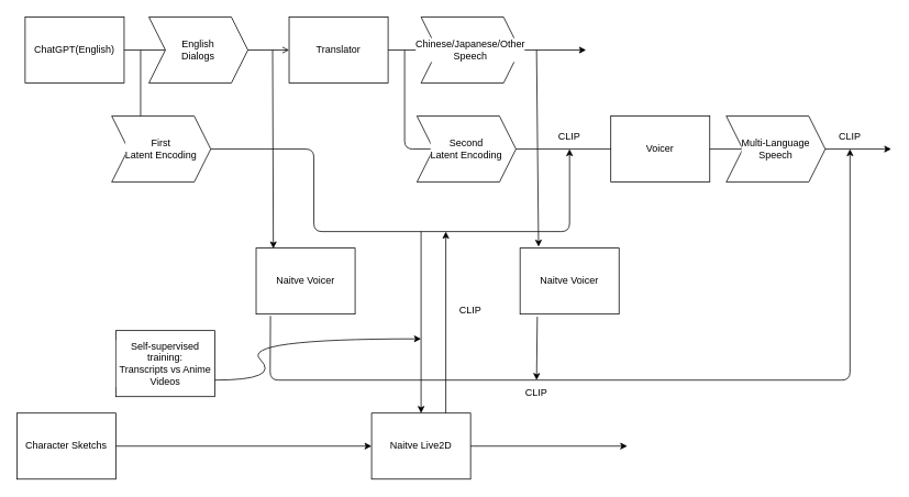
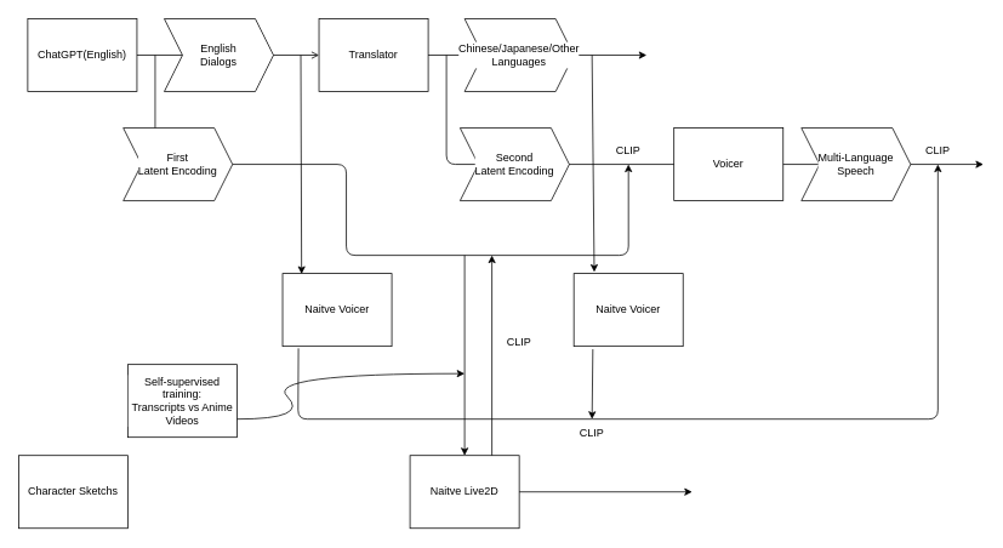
  <mxCell id="0" />
  <mxCell id="1" parent="0" />
  <mxCell id="2" value="ChatGPT(English)" style="rounded=0;whiteSpace=wrap;html=1;" vertex="1" parent="1"><mxGeometry x="30" y="20" width="120" height="80" as="geometry" /></mxCell>
  <mxCell id="3" value="Translator" style="rounded=0;whiteSpace=wrap;html=1;" vertex="1" parent="1"><mxGeometry x="350" y="20" width="120" height="80" as="geometry" /></mxCell>
  <mxCell id="4" value="" style="endArrow=open;html=1;fontSize=12;" edge="1" parent="1" source="2" target="3"><mxGeometry width="50" height="50" relative="1" as="geometry"><mxPoint x="390" y="190" as="sourcePoint" /><mxPoint x="440" y="140" as="targetPoint" /></mxGeometry></mxCell>
  <mxCell id="5" value="English&lt;br&gt;Dialogs" style="shape=step;perimeter=stepPerimeter;whiteSpace=wrap;html=1;fixedSize=1;labelBackgroundColor=#ffffff;fontSize=12;" vertex="1" parent="1"><mxGeometry x="180" y="20" width="120" height="80" as="geometry" /></mxCell>
  <mxCell id="6" value="" style="endArrow=classic;html=1;fontSize=12;exitX=1;exitY=0.5;exitDx=0;exitDy=0;" edge="1" parent="1" source="3"><mxGeometry width="50" height="50" relative="1" as="geometry"><mxPoint x="390" y="180" as="sourcePoint" /><mxPoint x="710" y="60" as="targetPoint" /></mxGeometry></mxCell>
- <mxCell id="7" value="Chinese/Japanese/Other Speech" style="shape=step;perimeter=stepPerimeter;whiteSpace=wrap;html=1;fixedSize=1;labelBackgroundColor=#ffffff;fontSize=12;" vertex="1" parent="1"><mxGeometry x="510" y="20" width="120" height="80" as="geometry" /></mxCell>
+ <mxCell id="7" value="Chinese/Japanese/Other Languages" style="shape=step;perimeter=stepPerimeter;whiteSpace=wrap;html=1;fixedSize=1;labelBackgroundColor=#ffffff;fontSize=12;" vertex="1" parent="1"><mxGeometry x="510" y="20" width="120" height="80" as="geometry" /></mxCell>
  <mxCell id="8" value="" style="endArrow=classic;html=1;fontSize=12;" edge="1" parent="1"><mxGeometry width="50" height="50" relative="1" as="geometry"><mxPoint x="490" y="60" as="sourcePoint" /><mxPoint x="1080" y="180" as="targetPoint" /><Array as="points"><mxPoint x="490" y="180" /></Array></mxGeometry></mxCell>
  <mxCell id="9" value="" style="endArrow=classic;html=1;fontSize=12;entryX=0.5;entryY=1;entryDx=0;entryDy=0;" edge="1" parent="1" target="13"><mxGeometry width="50" height="50" relative="1" as="geometry"><mxPoint x="170" y="60" as="sourcePoint" /><mxPoint x="700" y="230" as="targetPoint" /><Array as="points"><mxPoint x="170" y="180" /><mxPoint x="380" y="180" /><mxPoint x="380" y="280" /><mxPoint x="690" y="280" /></Array></mxGeometry></mxCell>
  <mxCell id="10" value="First&lt;br&gt;Latent Encoding" style="shape=step;perimeter=stepPerimeter;whiteSpace=wrap;html=1;fixedSize=1;labelBackgroundColor=#ffffff;fontSize=12;" vertex="1" parent="1"><mxGeometry x="135" y="140" width="120" height="80" as="geometry" /></mxCell>
  <mxCell id="11" value="Second&lt;br&gt;Latent Encoding" style="shape=step;perimeter=stepPerimeter;whiteSpace=wrap;html=1;fixedSize=1;labelBackgroundColor=#ffffff;fontSize=12;" vertex="1" parent="1"><mxGeometry x="505" y="140" width="120" height="80" as="geometry" /></mxCell>
  <mxCell id="12" value="Voicer" style="rounded=0;whiteSpace=wrap;html=1;" vertex="1" parent="1"><mxGeometry x="740" y="140" width="120" height="80" as="geometry" /></mxCell>
  <mxCell id="13" value="CLIP" style="text;html=1;strokeColor=none;fillColor=none;align=center;verticalAlign=middle;whiteSpace=wrap;rounded=0;labelBackgroundColor=#ffffff;fontSize=12;" vertex="1" parent="1"><mxGeometry x="660" y="150" width="60" height="30" as="geometry" /></mxCell>
  <mxCell id="14" value="Multi-Language&lt;br&gt;Speech" style="shape=step;perimeter=stepPerimeter;whiteSpace=wrap;html=1;fixedSize=1;labelBackgroundColor=#ffffff;fontSize=12;" vertex="1" parent="1"><mxGeometry x="880" y="140" width="120" height="80" as="geometry" /></mxCell>
  <mxCell id="15" value="Naitve Voicer" style="rounded=0;whiteSpace=wrap;html=1;labelBackgroundColor=#ffffff;fontSize=12;" vertex="1" parent="1"><mxGeometry x="310" y="300" width="120" height="80" as="geometry" /></mxCell>
  <mxCell id="16" value="" style="endArrow=classic;html=1;fontSize=12;entryX=0.174;entryY=0.006;entryDx=0;entryDy=0;entryPerimeter=0;" edge="1" parent="1" target="15"><mxGeometry width="50" height="50" relative="1" as="geometry"><mxPoint x="330" y="60" as="sourcePoint" /><mxPoint x="470" y="200" as="targetPoint" /></mxGeometry></mxCell>
  <mxCell id="17" value="Naitve Voicer" style="rounded=0;whiteSpace=wrap;html=1;labelBackgroundColor=#ffffff;fontSize=12;" vertex="1" parent="1"><mxGeometry x="630" y="300" width="120" height="80" as="geometry" /></mxCell>
  <mxCell id="18" value="" style="endArrow=classic;html=1;fontSize=12;entryX=0.187;entryY=-0.02;entryDx=0;entryDy=0;entryPerimeter=0;" edge="1" parent="1" target="17"><mxGeometry width="50" height="50" relative="1" as="geometry"><mxPoint x="650" y="60" as="sourcePoint" /><mxPoint x="470" y="200" as="targetPoint" /></mxGeometry></mxCell>
  <mxCell id="19" value="" style="endArrow=classic;html=1;fontSize=12;exitX=0.145;exitY=1.028;exitDx=0;exitDy=0;exitPerimeter=0;" edge="1" parent="1" source="15"><mxGeometry width="50" height="50" relative="1" as="geometry"><mxPoint x="420" y="380" as="sourcePoint" /><mxPoint x="1030" y="180" as="targetPoint" /><Array as="points"><mxPoint x="327" y="460" /><mxPoint x="1030" y="460" /></Array></mxGeometry></mxCell>
  <mxCell id="20" value="" style="endArrow=classic;html=1;fontSize=12;exitX=0.174;exitY=1.04;exitDx=0;exitDy=0;exitPerimeter=0;" edge="1" parent="1" source="17"><mxGeometry width="50" height="50" relative="1" as="geometry"><mxPoint x="920" y="380" as="sourcePoint" /><mxPoint x="650" y="460" as="targetPoint" /></mxGeometry></mxCell>
  <mxCell id="21" value="CLIP" style="text;html=1;strokeColor=none;fillColor=none;align=center;verticalAlign=middle;whiteSpace=wrap;rounded=0;labelBackgroundColor=#ffffff;fontSize=12;" vertex="1" parent="1"><mxGeometry x="1000" y="150" width="60" height="30" as="geometry" /></mxCell>
  <mxCell id="22" value="CLIP" style="text;html=1;strokeColor=none;fillColor=none;align=center;verticalAlign=middle;whiteSpace=wrap;rounded=0;labelBackgroundColor=#ffffff;fontSize=12;" vertex="1" parent="1"><mxGeometry x="620" y="460" width="60" height="30" as="geometry" /></mxCell>
  <mxCell id="23" value="Naitve Live2D" style="rounded=0;whiteSpace=wrap;html=1;labelBackgroundColor=#ffffff;fontSize=12;" vertex="1" parent="1"><mxGeometry x="450" y="500" width="120" height="80" as="geometry" /></mxCell>
  <mxCell id="24" value="Character Sketchs" style="rounded=0;whiteSpace=wrap;html=1;labelBackgroundColor=#ffffff;fontSize=12;" vertex="1" parent="1"><mxGeometry x="20" y="500" width="120" height="80" as="geometry" /></mxCell>
- <mxCell id="25" value="" style="endArrow=classic;html=1;fontSize=12;exitX=1;exitY=0.5;exitDx=0;exitDy=0;entryX=0;entryY=0.5;entryDx=0;entryDy=0;" edge="1" parent="1" source="24" target="23"><mxGeometry width="50" height="50" relative="1" as="geometry"><mxPoint x="440" y="380" as="sourcePoint" /><mxPoint x="490" y="330" as="targetPoint" /></mxGeometry></mxCell>
  <mxCell id="26" value="" style="endArrow=classic;html=1;fontSize=12;entryX=0.5;entryY=0;entryDx=0;entryDy=0;" edge="1" parent="1" target="23"><mxGeometry width="50" height="50" relative="1" as="geometry"><mxPoint x="510" y="280" as="sourcePoint" /><mxPoint x="500" y="540" as="targetPoint" /></mxGeometry></mxCell>
  <mxCell id="27" value="Self-supervised training:&lt;br&gt;Transcripts vs Anime Videos" style="rounded=0;whiteSpace=wrap;html=1;labelBackgroundColor=#ffffff;fontSize=12;" vertex="1" parent="1"><mxGeometry x="140" y="400" width="120" height="80" as="geometry" /></mxCell>
  <mxCell id="28" value="" style="curved=1;endArrow=classic;html=1;fontSize=12;exitX=1;exitY=0.75;exitDx=0;exitDy=0;" edge="1" parent="1" source="27"><mxGeometry width="50" height="50" relative="1" as="geometry"><mxPoint x="290" y="460" as="sourcePoint" /><mxPoint x="510" y="410" as="targetPoint" /><Array as="points"><mxPoint x="340" y="460" /><mxPoint x="290" y="410" /></Array></mxGeometry></mxCell>
  <mxCell id="29" value="" style="endArrow=classic;html=1;fontSize=12;exitX=1;exitY=0.5;exitDx=0;exitDy=0;" edge="1" parent="1" source="23"><mxGeometry width="50" height="50" relative="1" as="geometry"><mxPoint x="670" y="470" as="sourcePoint" /><mxPoint x="760" y="540" as="targetPoint" /></mxGeometry></mxCell>
  <mxCell id="30" value="" style="endArrow=classic;html=1;fontSize=12;exitX=0.75;exitY=0;exitDx=0;exitDy=0;" edge="1" parent="1" source="23"><mxGeometry width="50" height="50" relative="1" as="geometry"><mxPoint x="670" y="360" as="sourcePoint" /><mxPoint x="540" y="280" as="targetPoint" /></mxGeometry></mxCell>
  <mxCell id="31" value="CLIP" style="text;html=1;strokeColor=none;fillColor=none;align=center;verticalAlign=middle;whiteSpace=wrap;rounded=0;labelBackgroundColor=#ffffff;fontSize=12;" vertex="1" parent="1"><mxGeometry x="540" y="360" width="60" height="30" as="geometry" /></mxCell>
